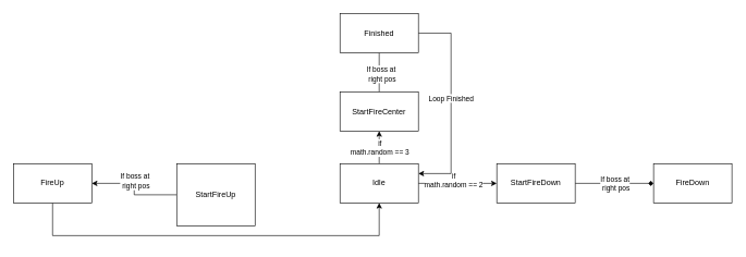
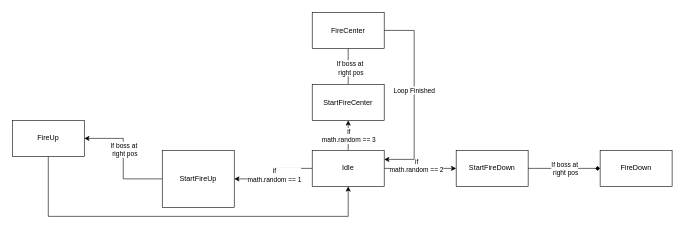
  <mxCell id="0" />
  <mxCell id="1" parent="0" />
+ <mxCell id="2" style="edgeStyle=orthogonalEdgeStyle;rounded=0;orthogonalLoop=1;jettySize=auto;html=1;entryX=1;entryY=0.5;entryDx=0;entryDy=0;" parent="1" source="7" target="10" edge="1"><mxGeometry relative="1" as="geometry" /></mxCell>
+ <mxCell id="3" value="&lt;div&gt;if&lt;/div&gt;&lt;div&gt;math.random == 1&lt;/div&gt;" style="edgeLabel;html=1;align=center;verticalAlign=middle;resizable=0;points=[];" parent="2" vertex="1" connectable="0"><mxGeometry x="0.04" y="1" relative="1" as="geometry"><mxPoint y="-1" as="offset" /></mxGeometry></mxCell>
  <mxCell id="4" style="edgeStyle=orthogonalEdgeStyle;rounded=0;orthogonalLoop=1;jettySize=auto;html=1;entryX=0;entryY=0.5;entryDx=0;entryDy=0;" parent="1" source="7" target="14" edge="1"><mxGeometry relative="1" as="geometry" /></mxCell>
  <mxCell id="5" style="edgeStyle=orthogonalEdgeStyle;rounded=0;orthogonalLoop=1;jettySize=auto;html=1;entryX=0.5;entryY=1;entryDx=0;entryDy=0;" parent="1" source="7" target="20" edge="1"><mxGeometry relative="1" as="geometry" /></mxCell>
  <mxCell id="6" value="&lt;div&gt;if&lt;/div&gt;&lt;div&gt;math.random == 3&lt;br&gt;&lt;/div&gt;" style="edgeLabel;html=1;align=center;verticalAlign=middle;resizable=0;points=[];" parent="5" vertex="1" connectable="0"><mxGeometry relative="1" as="geometry"><mxPoint as="offset" /></mxGeometry></mxCell>
  <mxCell id="7" value="Idle" style="rounded=0;whiteSpace=wrap;html=1;" parent="1" vertex="1"><mxGeometry x="520" y="250" width="120" height="60" as="geometry" /></mxCell>
  <mxCell id="8" style="edgeStyle=orthogonalEdgeStyle;rounded=0;orthogonalLoop=1;jettySize=auto;html=1;entryX=1;entryY=0.5;entryDx=0;entryDy=0;" parent="1" source="10" target="12" edge="1"><mxGeometry relative="1" as="geometry" /></mxCell>
  <mxCell id="9" value="&lt;div&gt;If boss at&lt;/div&gt;&lt;div&gt;&amp;nbsp;right pos&lt;/div&gt;" style="edgeLabel;html=1;align=center;verticalAlign=middle;resizable=0;points=[];" parent="8" vertex="1" connectable="0"><mxGeometry x="0.1" y="5" relative="1" as="geometry"><mxPoint x="5" y="-5" as="offset" /></mxGeometry></mxCell>
  <mxCell id="10" value="StartFireUp" style="rounded=0;whiteSpace=wrap;html=1;" parent="1" vertex="1"><mxGeometry x="270" y="250" width="120" height="95" as="geometry" /></mxCell>
  <mxCell id="11" style="edgeStyle=orthogonalEdgeStyle;rounded=0;orthogonalLoop=1;jettySize=auto;html=1;entryX=0.5;entryY=1;entryDx=0;entryDy=0;" parent="1" source="12" target="7" edge="1"><mxGeometry relative="1" as="geometry"><Array as="points"><mxPoint x="80" y="360" /><mxPoint x="580" y="360" /></Array></mxGeometry></mxCell>
- <mxCell id="12" value="FireUp" style="rounded=0;whiteSpace=wrap;html=1;" parent="1" vertex="1"><mxGeometry x="20" y="250" width="120" height="60" as="geometry" /></mxCell>
+ <mxCell id="12" value="FireUp" style="rounded=0;whiteSpace=wrap;html=1;" parent="1" vertex="1"><mxGeometry x="20" y="200" width="120" height="60" as="geometry" /></mxCell>
  <mxCell id="13" style="edgeStyle=orthogonalEdgeStyle;rounded=0;orthogonalLoop=1;jettySize=auto;html=1;endArrow=diamond;" parent="1" source="14" target="15" edge="1"><mxGeometry relative="1" as="geometry" /></mxCell>
  <mxCell id="14" value="StartFireDown" style="rounded=0;whiteSpace=wrap;html=1;" parent="1" vertex="1"><mxGeometry x="760" y="250" width="120" height="60" as="geometry" /></mxCell>
  <mxCell id="15" value="FireDown" style="rounded=0;whiteSpace=wrap;html=1;" parent="1" vertex="1"><mxGeometry x="1000" y="250" width="120" height="60" as="geometry" /></mxCell>
  <mxCell id="16" value="&lt;div&gt;If boss at&lt;/div&gt;&lt;div&gt;&amp;nbsp;right pos&lt;/div&gt;" style="edgeLabel;html=1;align=center;verticalAlign=middle;resizable=0;points=[];" parent="1" vertex="1" connectable="0"><mxGeometry x="940" y="280" as="geometry" /></mxCell>
  <mxCell id="17" value="&lt;div&gt;if&lt;/div&gt;&lt;div&gt;math.random == 2&lt;br&gt;&lt;/div&gt;" style="edgeLabel;html=1;align=center;verticalAlign=middle;resizable=0;points=[];" parent="1" vertex="1" connectable="0"><mxGeometry x="550" y="280" as="geometry"><mxPoint x="143" y="-5" as="offset" /></mxGeometry></mxCell>
  <mxCell id="18" style="edgeStyle=orthogonalEdgeStyle;rounded=0;orthogonalLoop=1;jettySize=auto;html=1;entryX=0.5;entryY=1;entryDx=0;entryDy=0;endArrow=none;" parent="1" source="20" target="22" edge="1"><mxGeometry relative="1" as="geometry" /></mxCell>
  <mxCell id="19" value="&lt;div&gt;If boss at&lt;/div&gt;&lt;div&gt;&amp;nbsp;right pos&lt;/div&gt;" style="edgeLabel;html=1;align=center;verticalAlign=middle;resizable=0;points=[];" parent="18" vertex="1" connectable="0"><mxGeometry x="-0.067" y="-2" relative="1" as="geometry"><mxPoint as="offset" /></mxGeometry></mxCell>
  <mxCell id="20" value="StartFireCenter" style="rounded=0;whiteSpace=wrap;html=1;" parent="1" vertex="1"><mxGeometry x="520" y="140" width="120" height="60" as="geometry" /></mxCell>
  <mxCell id="21" style="edgeStyle=orthogonalEdgeStyle;rounded=0;orthogonalLoop=1;jettySize=auto;html=1;entryX=1;entryY=0.25;entryDx=0;entryDy=0;" parent="1" source="22" target="7" edge="1"><mxGeometry relative="1" as="geometry"><Array as="points"><mxPoint x="690" y="50" /><mxPoint x="690" y="265" /></Array></mxGeometry></mxCell>
- <mxCell id="22" value="Finished" style="rounded=0;whiteSpace=wrap;html=1;" parent="1" vertex="1"><mxGeometry x="520" y="20" width="120" height="60" as="geometry" /></mxCell>
+ <mxCell id="22" value="FireCenter" style="rounded=0;whiteSpace=wrap;html=1;" parent="1" vertex="1"><mxGeometry x="520" y="20" width="120" height="60" as="geometry" /></mxCell>
  <mxCell id="23" value="Loop Finished" style="edgeLabel;html=1;align=center;verticalAlign=middle;resizable=0;points=[];" vertex="1" connectable="0" parent="1"><mxGeometry x="610" y="371" as="geometry"><mxPoint x="79" y="-222" as="offset" /></mxGeometry></mxCell>
